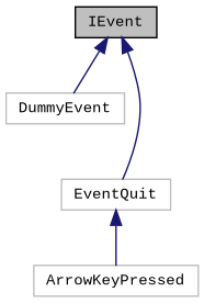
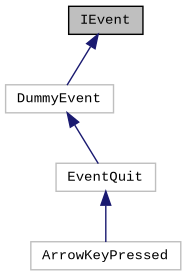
  digraph {
    fontname="Liberation Mono"
    node [color=grey75 fillcolor=white fontname="Liberation Mono" fontsize=10 shape=record style=filled]
    edge [color=midnightblue dir=back fontname="Liberation Mono" fontsize=10 labelfontname=Helvetica labelfontsize=10 style=solid]
    n1 [color=black fillcolor=grey75 fontcolor=black height=0.2 label=IEvent width=0.4]
    n2 [height=0.2 label=DummyEvent width=0.4]
    n3 [height=0.2 label=EventQuit width=0.4]
    n4 [height=0.2 label=ArrowKeyPressed width=0.4]
    n1 -> n2
-   n1 -> n3
+   n2 -> n3
    n3 -> n4
  }
